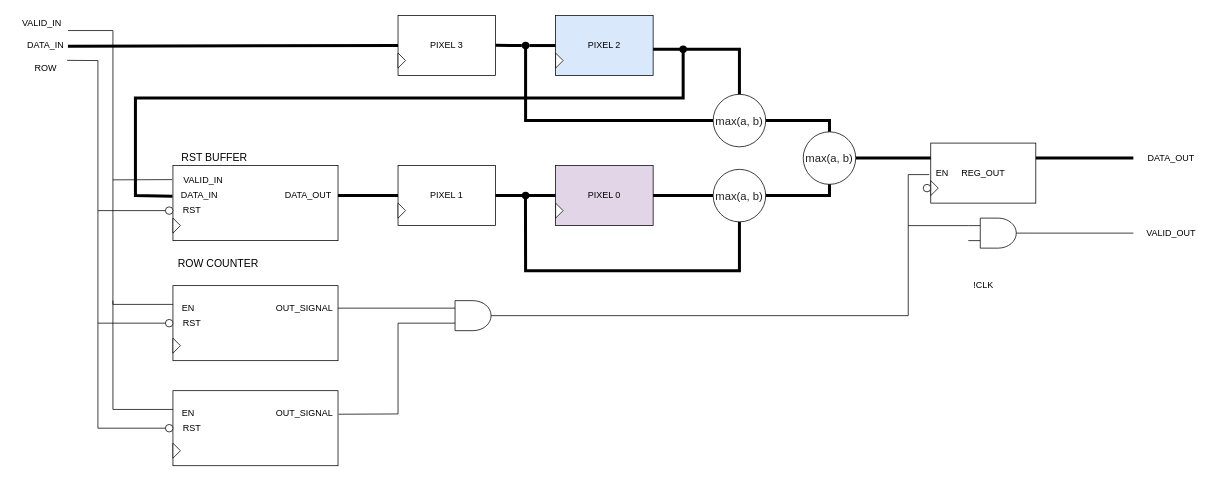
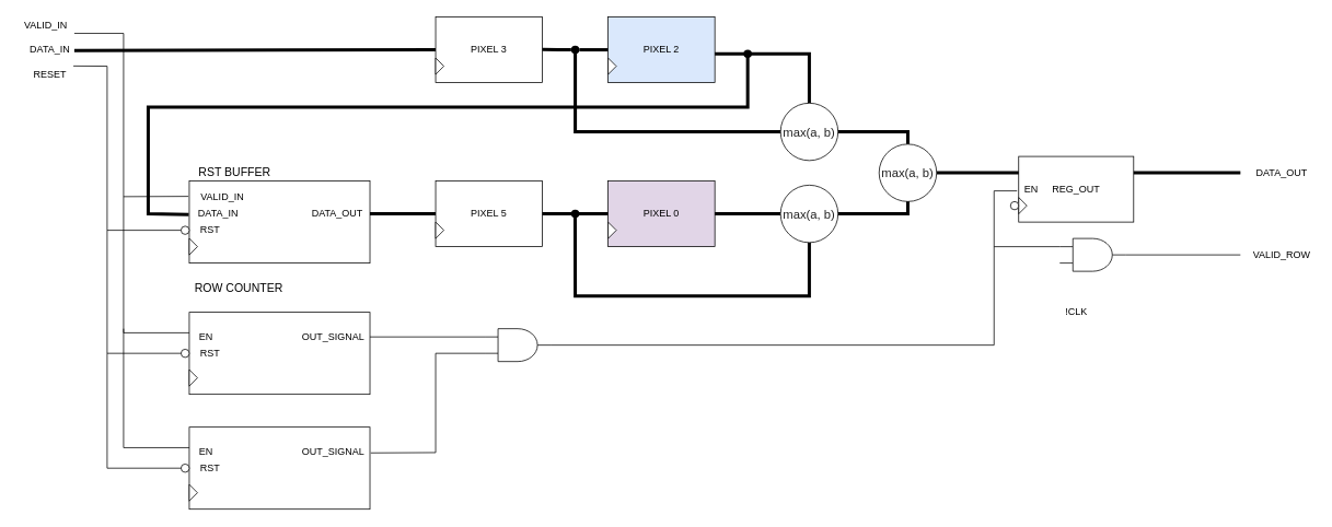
  <mxCell id="0" />
  <mxCell id="1" parent="0" />
  <mxCell id="2" value="" style="endArrow=none;html=1;strokeWidth=4;entryX=0;entryY=0.5;entryDx=0;entryDy=0;" parent="1" target="10" edge="1"><mxGeometry width="50" height="50" relative="1" as="geometry"><mxPoint x="90" y="61" as="sourcePoint" /><mxPoint x="229.34" y="61" as="targetPoint" /></mxGeometry></mxCell>
  <mxCell id="3" value="" style="endArrow=none;html=1;strokeWidth=1;" parent="1" edge="1"><mxGeometry width="50" height="50" relative="1" as="geometry"><mxPoint x="90" y="40" as="sourcePoint" /><mxPoint x="150" y="40" as="targetPoint" /></mxGeometry></mxCell>
  <mxCell id="4" value="" style="rounded=0;whiteSpace=wrap;html=1;" parent="1" vertex="1"><mxGeometry x="230" y="220" width="220" height="100" as="geometry" /></mxCell>
  <mxCell id="5" value="&lt;font style=&quot;font-size: 14px&quot;&gt;RST BUFFER&lt;/font&gt;" style="text;html=1;align=center;verticalAlign=middle;resizable=0;points=[];autosize=1;strokeColor=none;" parent="1" vertex="1"><mxGeometry x="230" y="200" width="110" height="20" as="geometry" /></mxCell>
  <mxCell id="6" value="VALID_IN" style="text;html=1;align=center;verticalAlign=middle;resizable=0;points=[];autosize=1;strokeColor=none;" parent="1" vertex="1"><mxGeometry x="235" y="230" width="70" height="20" as="geometry" /></mxCell>
  <mxCell id="7" value="DATA_IN" style="text;html=1;align=center;verticalAlign=middle;resizable=0;points=[];autosize=1;strokeColor=none;" parent="1" vertex="1"><mxGeometry x="235" y="250" width="60" height="20" as="geometry" /></mxCell>
  <mxCell id="8" value="" style="triangle;whiteSpace=wrap;html=1;" parent="1" vertex="1"><mxGeometry x="230" y="290" width="10" height="20" as="geometry" /></mxCell>
  <mxCell id="9" value="DATA_OUT" style="text;html=1;align=center;verticalAlign=middle;resizable=0;points=[];autosize=1;strokeColor=none;" parent="1" vertex="1"><mxGeometry x="370" y="250" width="80" height="20" as="geometry" /></mxCell>
  <mxCell id="10" value="PIXEL 3" style="rounded=0;whiteSpace=wrap;html=1;" parent="1" vertex="1"><mxGeometry x="530" y="20" width="130" height="80" as="geometry" /></mxCell>
  <mxCell id="11" value="" style="endArrow=none;html=1;strokeWidth=4;startArrow=none;" parent="1" source="55" edge="1"><mxGeometry width="50" height="50" relative="1" as="geometry"><mxPoint x="660" y="59.76" as="sourcePoint" /><mxPoint x="740" y="60" as="targetPoint" /></mxGeometry></mxCell>
  <mxCell id="12" value="PIXEL 2" style="rounded=0;whiteSpace=wrap;html=1;fillColor=#dae8fc;" parent="1" vertex="1"><mxGeometry x="740" y="20" width="130" height="80" as="geometry" /></mxCell>
  <mxCell id="13" value="" style="endArrow=none;html=1;strokeWidth=4;" parent="1" edge="1"><mxGeometry width="50" height="50" relative="1" as="geometry"><mxPoint x="450" y="259.76" as="sourcePoint" /><mxPoint x="530" y="260" as="targetPoint" /></mxGeometry></mxCell>
- <mxCell id="14" value="PIXEL 1" style="rounded=0;whiteSpace=wrap;html=1;" parent="1" vertex="1"><mxGeometry x="530" y="220" width="130" height="80" as="geometry" /></mxCell>
+ <mxCell id="14" value="PIXEL 5" style="rounded=0;whiteSpace=wrap;html=1;" parent="1" vertex="1"><mxGeometry x="530" y="220" width="130" height="80" as="geometry" /></mxCell>
  <mxCell id="15" value="" style="endArrow=none;html=1;strokeWidth=4;" parent="1" edge="1"><mxGeometry width="50" height="50" relative="1" as="geometry"><mxPoint x="660" y="259.76" as="sourcePoint" /><mxPoint x="740" y="260" as="targetPoint" /></mxGeometry></mxCell>
  <mxCell id="16" value="PIXEL 0" style="rounded=0;whiteSpace=wrap;html=1;fillColor=#e1d5e7;" parent="1" vertex="1"><mxGeometry x="740" y="220" width="130" height="80" as="geometry" /></mxCell>
  <mxCell id="17" value="" style="endArrow=none;html=1;strokeWidth=4;entryX=0;entryY=0.5;entryDx=0;entryDy=0;" parent="1" target="50" edge="1"><mxGeometry width="50" height="50" relative="1" as="geometry"><mxPoint x="870" y="259.76" as="sourcePoint" /><mxPoint x="950" y="260" as="targetPoint" /></mxGeometry></mxCell>
  <mxCell id="18" value="&lt;span style=&quot;color: rgb(34 , 34 , 34) ; font-family: &amp;#34;google sans&amp;#34; , &amp;#34;arial&amp;#34; , sans-serif ; text-align: left ; background-color: rgb(255 , 255 , 255)&quot;&gt;&lt;font style=&quot;font-size: 15px&quot;&gt;max(a, b)&lt;/font&gt;&lt;/span&gt;" style="ellipse;whiteSpace=wrap;html=1;aspect=fixed;" parent="1" vertex="1"><mxGeometry x="950" y="125" width="70" height="70" as="geometry" /></mxCell>
  <mxCell id="19" value="" style="endArrow=none;html=1;strokeWidth=4;exitX=-0.003;exitY=0.41;exitDx=0;exitDy=0;arcSize=0;exitPerimeter=0;" parent="1" source="4" edge="1"><mxGeometry width="50" height="50" relative="1" as="geometry"><mxPoint x="180" y="240" as="sourcePoint" /><mxPoint x="910" y="65" as="targetPoint" /><Array as="points"><mxPoint x="180" y="260" /><mxPoint x="180" y="130" /><mxPoint x="910" y="130" /></Array></mxGeometry></mxCell>
  <mxCell id="20" value="" style="endArrow=none;html=1;strokeWidth=4;exitX=0;exitY=0.5;exitDx=0;exitDy=0;arcSize=0;" parent="1" source="18" edge="1"><mxGeometry width="50" height="50" relative="1" as="geometry"><mxPoint x="730" y="220" as="sourcePoint" /><mxPoint x="700" y="60" as="targetPoint" /><Array as="points"><mxPoint x="700" y="160" /></Array></mxGeometry></mxCell>
  <mxCell id="21" value="" style="endArrow=none;html=1;strokeWidth=4;exitX=0.5;exitY=0;exitDx=0;exitDy=0;arcSize=0;" parent="1" source="18" edge="1"><mxGeometry width="50" height="50" relative="1" as="geometry"><mxPoint x="829.66" y="125" as="sourcePoint" /><mxPoint x="870" y="65" as="targetPoint" /><Array as="points"><mxPoint x="985" y="65" /></Array></mxGeometry></mxCell>
  <mxCell id="22" value="" style="endArrow=none;html=1;strokeWidth=4;exitX=0.5;exitY=1;exitDx=0;exitDy=0;arcSize=0;" parent="1" source="50" edge="1"><mxGeometry width="50" height="50" relative="1" as="geometry"><mxPoint x="900" y="370" as="sourcePoint" /><mxPoint x="699.83" y="260" as="targetPoint" /><Array as="points"><mxPoint x="985" y="360" /><mxPoint x="700" y="360" /></Array></mxGeometry></mxCell>
  <mxCell id="23" value="" style="endArrow=none;html=1;strokeWidth=4;exitX=1;exitY=0.5;exitDx=0;exitDy=0;" parent="1" source="51" edge="1"><mxGeometry width="50" height="50" relative="1" as="geometry"><mxPoint x="1510" y="210" as="sourcePoint" /><mxPoint x="1510" y="210" as="targetPoint" /></mxGeometry></mxCell>
  <mxCell id="24" value="" style="triangle;whiteSpace=wrap;html=1;" parent="1" vertex="1"><mxGeometry x="530" y="70" width="10" height="20" as="geometry" /></mxCell>
  <mxCell id="25" value="" style="triangle;whiteSpace=wrap;html=1;" parent="1" vertex="1"><mxGeometry x="740" y="70" width="10" height="20" as="geometry" /></mxCell>
  <mxCell id="26" value="" style="triangle;whiteSpace=wrap;html=1;" parent="1" vertex="1"><mxGeometry x="740" y="270" width="10" height="20" as="geometry" /></mxCell>
  <mxCell id="27" value="" style="triangle;whiteSpace=wrap;html=1;" parent="1" vertex="1"><mxGeometry x="530" y="270" width="10" height="20" as="geometry" /></mxCell>
  <mxCell id="28" value="RST" style="text;html=1;align=center;verticalAlign=middle;resizable=0;points=[];autosize=1;strokeColor=none;" parent="1" vertex="1"><mxGeometry x="235" y="270" width="40" height="20" as="geometry" /></mxCell>
  <mxCell id="29" value="" style="ellipse;whiteSpace=wrap;html=1;aspect=fixed;" parent="1" vertex="1"><mxGeometry x="220" y="275" width="10" height="10" as="geometry" /></mxCell>
  <mxCell id="30" value="" style="endArrow=none;html=1;strokeWidth=1;" parent="1" edge="1"><mxGeometry width="50" height="50" relative="1" as="geometry"><mxPoint x="88.9" y="79.76" as="sourcePoint" /><mxPoint x="130" y="80" as="targetPoint" /></mxGeometry></mxCell>
  <mxCell id="31" value="" style="endArrow=none;html=1;strokeWidth=1;exitX=0;exitY=0.5;exitDx=0;exitDy=0;arcSize=0;" parent="1" source="29" edge="1"><mxGeometry width="50" height="50" relative="1" as="geometry"><mxPoint x="140" y="240" as="sourcePoint" /><mxPoint x="130" y="80" as="targetPoint" /><Array as="points"><mxPoint x="130" y="280" /></Array></mxGeometry></mxCell>
  <mxCell id="32" value="VALID_IN" style="text;html=1;align=center;verticalAlign=middle;resizable=0;points=[];autosize=1;strokeColor=none;" parent="1" vertex="1"><mxGeometry x="20" y="20" width="70" height="20" as="geometry" /></mxCell>
  <mxCell id="33" value="DATA_IN" style="text;html=1;align=center;verticalAlign=middle;resizable=0;points=[];autosize=1;strokeColor=none;" parent="1" vertex="1"><mxGeometry x="30" y="50" width="60" height="20" as="geometry" /></mxCell>
- <mxCell id="34" value="ROW" style="text;html=1;align=center;verticalAlign=middle;resizable=0;points=[];autosize=1;strokeColor=none;" parent="1" vertex="1"><mxGeometry x="30" y="80" width="60" height="20" as="geometry" /></mxCell>
+ <mxCell id="34" value="RESET" style="text;html=1;align=center;verticalAlign=middle;resizable=0;points=[];autosize=1;strokeColor=none;" parent="1" vertex="1"><mxGeometry x="30" y="80" width="60" height="20" as="geometry" /></mxCell>
  <mxCell id="35" value="REG_OUT" style="rounded=0;whiteSpace=wrap;html=1;" parent="1" vertex="1"><mxGeometry x="1240" y="190" width="140" height="80" as="geometry" /></mxCell>
  <mxCell id="36" value="" style="triangle;whiteSpace=wrap;html=1;" parent="1" vertex="1"><mxGeometry x="1240" y="240" width="10" height="20" as="geometry" /></mxCell>
  <mxCell id="37" value="" style="rounded=0;whiteSpace=wrap;html=1;" parent="1" vertex="1"><mxGeometry x="230" y="380" width="220" height="100" as="geometry" /></mxCell>
  <mxCell id="38" value="" style="triangle;whiteSpace=wrap;html=1;" parent="1" vertex="1"><mxGeometry x="230" y="450" width="10" height="20" as="geometry" /></mxCell>
  <mxCell id="39" value="EN" style="text;html=1;align=center;verticalAlign=middle;resizable=0;points=[];autosize=1;strokeColor=none;" parent="1" vertex="1"><mxGeometry x="235" y="400" width="30" height="20" as="geometry" /></mxCell>
  <mxCell id="40" value="RST" style="text;html=1;align=center;verticalAlign=middle;resizable=0;points=[];autosize=1;strokeColor=none;" parent="1" vertex="1"><mxGeometry x="235" y="420" width="40" height="20" as="geometry" /></mxCell>
  <mxCell id="41" value="OUT_SIGNAL" style="text;html=1;align=center;verticalAlign=middle;resizable=0;points=[];autosize=1;strokeColor=none;" parent="1" vertex="1"><mxGeometry x="360" y="400" width="90" height="20" as="geometry" /></mxCell>
  <mxCell id="42" value="" style="ellipse;whiteSpace=wrap;html=1;aspect=fixed;" parent="1" vertex="1"><mxGeometry x="220" y="425" width="10" height="10" as="geometry" /></mxCell>
  <mxCell id="43" value="EN" style="text;html=1;align=center;verticalAlign=middle;resizable=0;points=[];autosize=1;strokeColor=none;" parent="1" vertex="1"><mxGeometry x="1240" y="220" width="30" height="20" as="geometry" /></mxCell>
  <mxCell id="44" value="&lt;font style=&quot;font-size: 14px&quot;&gt;ROW COUNTER&lt;/font&gt;" style="text;html=1;align=center;verticalAlign=middle;resizable=0;points=[];autosize=1;strokeColor=none;" parent="1" vertex="1"><mxGeometry x="230" y="340" width="120" height="20" as="geometry" /></mxCell>
  <mxCell id="45" value="" style="endArrow=none;html=1;strokeWidth=1;exitX=0;exitY=0.5;exitDx=0;exitDy=0;arcSize=0;" parent="1" source="42" edge="1"><mxGeometry width="50" height="50" relative="1" as="geometry"><mxPoint x="220" y="690" as="sourcePoint" /><mxPoint x="130" y="280" as="targetPoint" /><Array as="points"><mxPoint x="130" y="430" /></Array></mxGeometry></mxCell>
  <mxCell id="46" value="" style="endArrow=none;html=1;strokeWidth=1;exitX=0;exitY=0.25;exitDx=0;exitDy=0;arcSize=0;" parent="1" source="37" edge="1"><mxGeometry width="50" height="50" relative="1" as="geometry"><mxPoint x="230" y="670" as="sourcePoint" /><mxPoint x="150" y="40" as="targetPoint" /><Array as="points"><mxPoint x="150" y="405" /></Array></mxGeometry></mxCell>
  <mxCell id="47" value="" style="endArrow=none;html=1;strokeWidth=1;exitX=1;exitY=0.5;exitDx=0;exitDy=0;exitPerimeter=0;" parent="1" edge="1" source="72"><mxGeometry width="50" height="50" relative="1" as="geometry"><mxPoint x="1210" y="310" as="sourcePoint" /><mxPoint x="1510" y="310" as="targetPoint" /></mxGeometry></mxCell>
  <mxCell id="48" value="DATA_OUT" style="text;html=1;align=center;verticalAlign=middle;resizable=0;points=[];autosize=1;strokeColor=none;" parent="1" vertex="1"><mxGeometry x="1520" y="200" width="80" height="20" as="geometry" /></mxCell>
- <mxCell id="49" value="VALID_OUT" style="text;html=1;align=center;verticalAlign=middle;resizable=0;points=[];autosize=1;strokeColor=none;" parent="1" vertex="1"><mxGeometry x="1520" y="300" width="80" height="20" as="geometry" /></mxCell>
+ <mxCell id="49" value="VALID_ROW" style="text;html=1;align=center;verticalAlign=middle;resizable=0;points=[];autosize=1;strokeColor=none;" parent="1" vertex="1"><mxGeometry x="1520" y="300" width="80" height="20" as="geometry" /></mxCell>
  <mxCell id="50" value="&lt;span style=&quot;color: rgb(34 , 34 , 34) ; font-family: &amp;#34;google sans&amp;#34; , &amp;#34;arial&amp;#34; , sans-serif ; text-align: left ; background-color: rgb(255 , 255 , 255)&quot;&gt;&lt;font style=&quot;font-size: 15px&quot;&gt;max(a, b)&lt;/font&gt;&lt;/span&gt;" style="ellipse;whiteSpace=wrap;html=1;aspect=fixed;" parent="1" vertex="1"><mxGeometry x="950" y="225" width="70" height="70" as="geometry" /></mxCell>
  <mxCell id="51" value="&lt;span style=&quot;color: rgb(34 , 34 , 34) ; font-family: &amp;#34;google sans&amp;#34; , &amp;#34;arial&amp;#34; , sans-serif ; text-align: left ; background-color: rgb(255 , 255 , 255)&quot;&gt;&lt;font style=&quot;font-size: 15px&quot;&gt;max(a, b)&lt;/font&gt;&lt;/span&gt;" style="ellipse;whiteSpace=wrap;html=1;aspect=fixed;" parent="1" vertex="1"><mxGeometry x="1070" y="175" width="70" height="70" as="geometry" /></mxCell>
  <mxCell id="52" value="" style="endArrow=none;html=1;strokeWidth=4;exitX=0.5;exitY=0;exitDx=0;exitDy=0;entryX=1;entryY=0.5;entryDx=0;entryDy=0;arcSize=0;" parent="1" source="51" target="18" edge="1"><mxGeometry width="50" height="50" relative="1" as="geometry"><mxPoint x="1185" y="180" as="sourcePoint" /><mxPoint x="1070" y="120" as="targetPoint" /><Array as="points"><mxPoint x="1105" y="160" /></Array></mxGeometry></mxCell>
  <mxCell id="53" value="" style="endArrow=none;html=1;strokeWidth=4;exitX=0.5;exitY=1;exitDx=0;exitDy=0;entryX=1;entryY=0.5;entryDx=0;entryDy=0;arcSize=0;" parent="1" source="51" target="50" edge="1"><mxGeometry width="50" height="50" relative="1" as="geometry"><mxPoint x="1185" y="285" as="sourcePoint" /><mxPoint x="1020" y="265" as="targetPoint" /><Array as="points"><mxPoint x="1105" y="260" /></Array></mxGeometry></mxCell>
  <mxCell id="54" value="" style="ellipse;whiteSpace=wrap;html=1;aspect=fixed;strokeColor=none;fillColor=#000000;" parent="1" vertex="1"><mxGeometry x="905" y="60" width="10" height="10" as="geometry" /></mxCell>
  <mxCell id="55" value="" style="ellipse;whiteSpace=wrap;html=1;aspect=fixed;strokeColor=none;fillColor=#000000;" parent="1" vertex="1"><mxGeometry x="695" y="55" width="10" height="10" as="geometry" /></mxCell>
  <mxCell id="56" value="" style="endArrow=none;html=1;strokeWidth=4;" parent="1" target="55" edge="1"><mxGeometry width="50" height="50" relative="1" as="geometry"><mxPoint x="660" y="59.76" as="sourcePoint" /><mxPoint x="740" y="60" as="targetPoint" /></mxGeometry></mxCell>
  <mxCell id="57" value="" style="ellipse;whiteSpace=wrap;html=1;aspect=fixed;strokeColor=none;fillColor=#000000;" parent="1" vertex="1"><mxGeometry x="695" y="255" width="10" height="10" as="geometry" /></mxCell>
  <mxCell id="58" value="" style="endArrow=none;html=1;exitX=-0.005;exitY=0.187;exitDx=0;exitDy=0;exitPerimeter=0;" parent="1" source="4" edge="1"><mxGeometry width="50" height="50" relative="1" as="geometry"><mxPoint x="330" y="290" as="sourcePoint" /><mxPoint x="150" y="239" as="targetPoint" /></mxGeometry></mxCell>
  <mxCell id="59" value="" style="rounded=0;whiteSpace=wrap;html=1;" vertex="1" parent="1"><mxGeometry x="230" y="520" width="220" height="100" as="geometry" /></mxCell>
  <mxCell id="60" value="" style="triangle;whiteSpace=wrap;html=1;" vertex="1" parent="1"><mxGeometry x="230" y="590" width="10" height="20" as="geometry" /></mxCell>
  <mxCell id="61" value="EN" style="text;html=1;align=center;verticalAlign=middle;resizable=0;points=[];autosize=1;strokeColor=none;" vertex="1" parent="1"><mxGeometry x="235" y="540" width="30" height="20" as="geometry" /></mxCell>
  <mxCell id="62" value="RST" style="text;html=1;align=center;verticalAlign=middle;resizable=0;points=[];autosize=1;strokeColor=none;" vertex="1" parent="1"><mxGeometry x="235" y="560" width="40" height="20" as="geometry" /></mxCell>
  <mxCell id="63" value="OUT_SIGNAL" style="text;html=1;align=center;verticalAlign=middle;resizable=0;points=[];autosize=1;strokeColor=none;" vertex="1" parent="1"><mxGeometry x="360" y="540" width="90" height="20" as="geometry" /></mxCell>
  <mxCell id="64" value="" style="ellipse;whiteSpace=wrap;html=1;aspect=fixed;" vertex="1" parent="1"><mxGeometry x="220" y="565" width="10" height="10" as="geometry" /></mxCell>
  <mxCell id="65" value="" style="endArrow=none;html=1;exitX=0;exitY=0.5;exitDx=0;exitDy=0;rounded=0;" edge="1" parent="1" source="64"><mxGeometry width="50" height="50" relative="1" as="geometry"><mxPoint x="100" y="565" as="sourcePoint" /><mxPoint x="130" y="430" as="targetPoint" /><Array as="points"><mxPoint x="130" y="570" /></Array></mxGeometry></mxCell>
  <mxCell id="66" value="" style="endArrow=none;html=1;exitX=0;exitY=0.25;exitDx=0;exitDy=0;rounded=0;" edge="1" parent="1" source="59"><mxGeometry width="50" height="50" relative="1" as="geometry"><mxPoint x="150" y="530" as="sourcePoint" /><mxPoint x="150" y="400" as="targetPoint" /><Array as="points"><mxPoint x="150" y="545" /></Array></mxGeometry></mxCell>
  <mxCell id="67" value="" style="verticalLabelPosition=bottom;shadow=0;dashed=0;align=center;html=1;verticalAlign=top;shape=mxgraph.electrical.logic_gates.logic_gate;operation=and;" vertex="1" parent="1"><mxGeometry x="590" y="400" width="80" height="40" as="geometry" /></mxCell>
  <mxCell id="68" value="" style="ellipse;whiteSpace=wrap;html=1;aspect=fixed;" vertex="1" parent="1"><mxGeometry x="1230" y="245" width="10" height="10" as="geometry" /></mxCell>
  <mxCell id="69" value="" style="endArrow=none;html=1;entryX=0;entryY=0.25;entryDx=0;entryDy=0;entryPerimeter=0;" edge="1" parent="1" target="67"><mxGeometry width="50" height="50" relative="1" as="geometry"><mxPoint x="450" y="410" as="sourcePoint" /><mxPoint x="590" y="470" as="targetPoint" /></mxGeometry></mxCell>
  <mxCell id="70" value="" style="endArrow=none;html=1;entryX=0;entryY=0.75;entryDx=0;entryDy=0;entryPerimeter=0;exitX=1.011;exitY=0.57;exitDx=0;exitDy=0;exitPerimeter=0;rounded=0;" edge="1" parent="1" source="63" target="67"><mxGeometry width="50" height="50" relative="1" as="geometry"><mxPoint x="520" y="530" as="sourcePoint" /><mxPoint x="570" y="480" as="targetPoint" /><Array as="points"><mxPoint x="530" y="551" /><mxPoint x="530" y="430" /></Array></mxGeometry></mxCell>
  <mxCell id="71" value="" style="endArrow=none;html=1;exitX=1;exitY=0.5;exitDx=0;exitDy=0;exitPerimeter=0;rounded=0;entryX=-0.067;entryY=0.6;entryDx=0;entryDy=0;entryPerimeter=0;" edge="1" parent="1" source="67" target="43"><mxGeometry width="50" height="50" relative="1" as="geometry"><mxPoint x="790" y="400" as="sourcePoint" /><mxPoint x="1238" y="232" as="targetPoint" /><Array as="points"><mxPoint x="1210" y="420" /><mxPoint x="1210" y="232" /></Array></mxGeometry></mxCell>
  <mxCell id="72" value="" style="verticalLabelPosition=bottom;shadow=0;dashed=0;align=center;html=1;verticalAlign=top;shape=mxgraph.electrical.logic_gates.logic_gate;operation=and;" vertex="1" parent="1"><mxGeometry x="1290" y="290" width="80" height="40" as="geometry" /></mxCell>
  <mxCell id="73" value="" style="endArrow=none;html=1;entryX=0;entryY=0.25;entryDx=0;entryDy=0;entryPerimeter=0;" edge="1" parent="1" target="72"><mxGeometry width="50" height="50" relative="1" as="geometry"><mxPoint x="1210" y="300" as="sourcePoint" /><mxPoint x="1300" y="270" as="targetPoint" /></mxGeometry></mxCell>
  <mxCell id="74" value="!CLK" style="text;html=1;align=center;verticalAlign=middle;resizable=0;points=[];autosize=1;strokeColor=none;" vertex="1" parent="1"><mxGeometry x="1290" y="370" width="40" height="20" as="geometry" /></mxCell>
